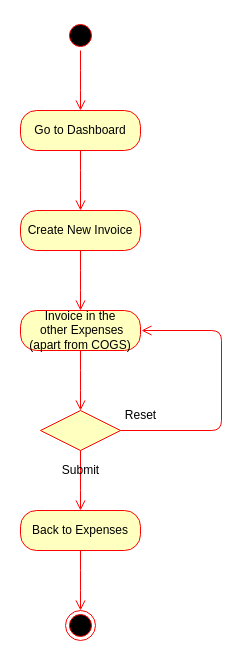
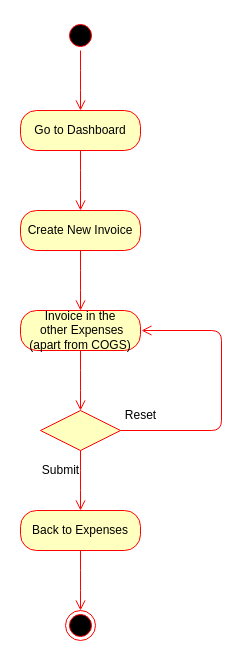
  <mxCell id="0" />
  <mxCell id="1" parent="0" />
  <mxCell id="2" value="" style="ellipse;html=1;shape=startState;fillColor=#000000;strokeColor=#ff0000;" vertex="1" parent="1"><mxGeometry x="65" y="20" width="30" height="30" as="geometry" /></mxCell>
  <mxCell id="3" value="" style="edgeStyle=orthogonalEdgeStyle;html=1;verticalAlign=bottom;endArrow=open;endSize=8;strokeColor=#ff0000;" edge="1" source="2" parent="1"><mxGeometry relative="1" as="geometry"><mxPoint x="80" y="110" as="targetPoint" /></mxGeometry></mxCell>
  <mxCell id="4" value="Go to Dashboard" style="rounded=1;whiteSpace=wrap;html=1;arcSize=40;fontColor=#000000;fillColor=#ffffc0;strokeColor=#ff0000;" vertex="1" parent="1"><mxGeometry x="20" y="110" width="120" height="40" as="geometry" /></mxCell>
  <mxCell id="5" value="" style="edgeStyle=orthogonalEdgeStyle;html=1;verticalAlign=bottom;endArrow=open;endSize=8;strokeColor=#ff0000;" edge="1" source="4" parent="1"><mxGeometry relative="1" as="geometry"><mxPoint x="80" y="210" as="targetPoint" /></mxGeometry></mxCell>
  <mxCell id="6" value="Create New Invoice" style="rounded=1;whiteSpace=wrap;html=1;arcSize=40;fontColor=#000000;fillColor=#ffffc0;strokeColor=#ff0000;" vertex="1" parent="1"><mxGeometry x="20" y="210" width="120" height="40" as="geometry" /></mxCell>
  <mxCell id="7" value="" style="edgeStyle=orthogonalEdgeStyle;html=1;verticalAlign=bottom;endArrow=open;endSize=8;strokeColor=#ff0000;" edge="1" source="6" parent="1"><mxGeometry relative="1" as="geometry"><mxPoint x="80" y="310" as="targetPoint" /></mxGeometry></mxCell>
  <mxCell id="8" value="Invoice in the&lt;br&gt;&amp;nbsp;other Expenses&lt;br&gt;(apart from COGS)" style="rounded=1;whiteSpace=wrap;html=1;arcSize=40;fontColor=#000000;fillColor=#ffffc0;strokeColor=#ff0000;" vertex="1" parent="1"><mxGeometry x="20" y="310" width="120" height="40" as="geometry" /></mxCell>
  <mxCell id="9" value="" style="edgeStyle=orthogonalEdgeStyle;html=1;verticalAlign=bottom;endArrow=open;endSize=8;strokeColor=#ff0000;" edge="1" source="8" parent="1"><mxGeometry relative="1" as="geometry"><mxPoint x="80" y="410" as="targetPoint" /></mxGeometry></mxCell>
  <mxCell id="10" value="" style="rhombus;whiteSpace=wrap;html=1;fillColor=#ffffc0;strokeColor=#ff0000;" vertex="1" parent="1"><mxGeometry x="40" y="410" width="80" height="40" as="geometry" /></mxCell>
  <mxCell id="11" value="" style="edgeStyle=orthogonalEdgeStyle;html=1;align=left;verticalAlign=bottom;endArrow=open;endSize=8;strokeColor=#ff0000;" edge="1" source="10" parent="1"><mxGeometry x="-1" relative="1" as="geometry"><mxPoint x="141" y="330" as="targetPoint" /><Array as="points"><mxPoint x="221" y="430" /><mxPoint x="221" y="330" /></Array></mxGeometry></mxCell>
  <mxCell id="12" value="" style="edgeStyle=orthogonalEdgeStyle;html=1;align=left;verticalAlign=top;endArrow=open;endSize=8;strokeColor=#ff0000;" edge="1" source="10" parent="1"><mxGeometry x="-1" relative="1" as="geometry"><mxPoint x="80" y="510" as="targetPoint" /></mxGeometry></mxCell>
  <mxCell id="13" value="Reset" style="text;html=1;align=center;verticalAlign=middle;resizable=0;points=[];autosize=1;" vertex="1" parent="1"><mxGeometry x="115" y="405" width="50" height="20" as="geometry" /></mxCell>
- <mxCell id="14" value="Submit" style="text;html=1;align=center;verticalAlign=middle;resizable=0;points=[];autosize=1;" vertex="1" parent="1"><mxGeometry x="55" y="460" width="50" height="20" as="geometry" /></mxCell>
+ <mxCell id="14" value="Submit" style="text;html=1;align=center;verticalAlign=middle;resizable=0;points=[];autosize=1;" vertex="1" parent="1"><mxGeometry x="35" y="460" width="50" height="20" as="geometry" /></mxCell>
  <mxCell id="15" value="Back to Expenses" style="rounded=1;whiteSpace=wrap;html=1;arcSize=40;fontColor=#000000;fillColor=#ffffc0;strokeColor=#ff0000;" vertex="1" parent="1"><mxGeometry x="20" y="510" width="120" height="40" as="geometry" /></mxCell>
  <mxCell id="16" value="" style="edgeStyle=orthogonalEdgeStyle;html=1;verticalAlign=bottom;endArrow=open;endSize=8;strokeColor=#ff0000;" edge="1" source="15" parent="1"><mxGeometry relative="1" as="geometry"><mxPoint x="80" y="610" as="targetPoint" /></mxGeometry></mxCell>
  <mxCell id="17" value="" style="ellipse;html=1;shape=endState;fillColor=#000000;strokeColor=#ff0000;" vertex="1" parent="1"><mxGeometry x="65" y="610" width="30" height="30" as="geometry" /></mxCell>
